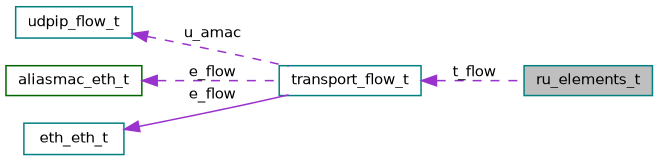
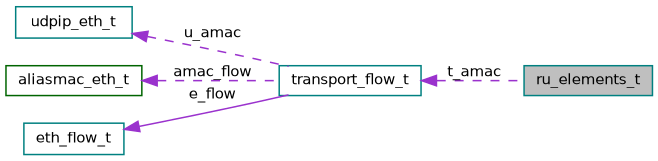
  digraph {
    rankdir=LR
    node [color=teal fontname=Helvetica fontsize=10 shape=record]
    edge [color=darkorchid3 dir=back fontname=Helvetica fontsize=10 labelfontname=Helvetica labelfontsize=10 style=dashed]
    n1 [fillcolor=grey75 fontcolor=black height=0.2 label=ru_elements_t style=filled width=0.4]
    n2 [height=0.2 label=transport_flow_t width=0.4]
-   n3 [height=0.2 label=udpip_flow_t width=0.4]
+   n3 [height=0.2 label=udpip_eth_t width=0.4]
    n4 [color=darkgreen height=0.2 label=aliasmac_eth_t width=0.4]
-   n5 [height=0.2 label=eth_eth_t width=0.4]
-   n2 -> n1 [label=" t_flow"]
+   n5 [height=0.2 label=eth_flow_t width=0.4]
+   n2 -> n1 [label=" t_amac"]
    n3 -> n2 [label=" u_amac"]
-   n4 -> n2 [label=" e_flow"]
+   n4 -> n2 [label=" amac_flow"]
    n5 -> n2 [label=" e_flow" style=solid]
  }
